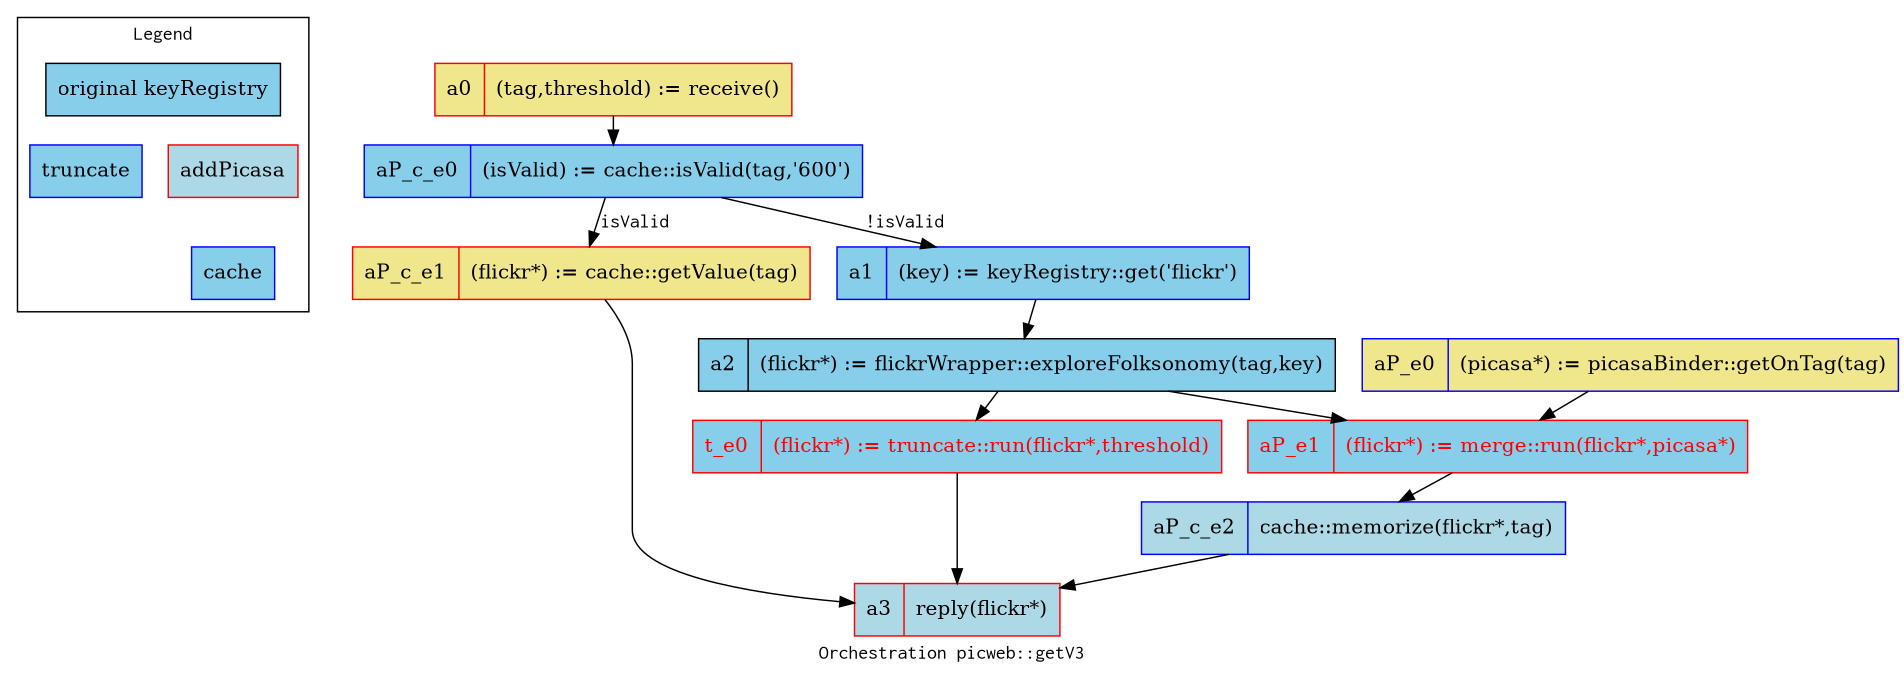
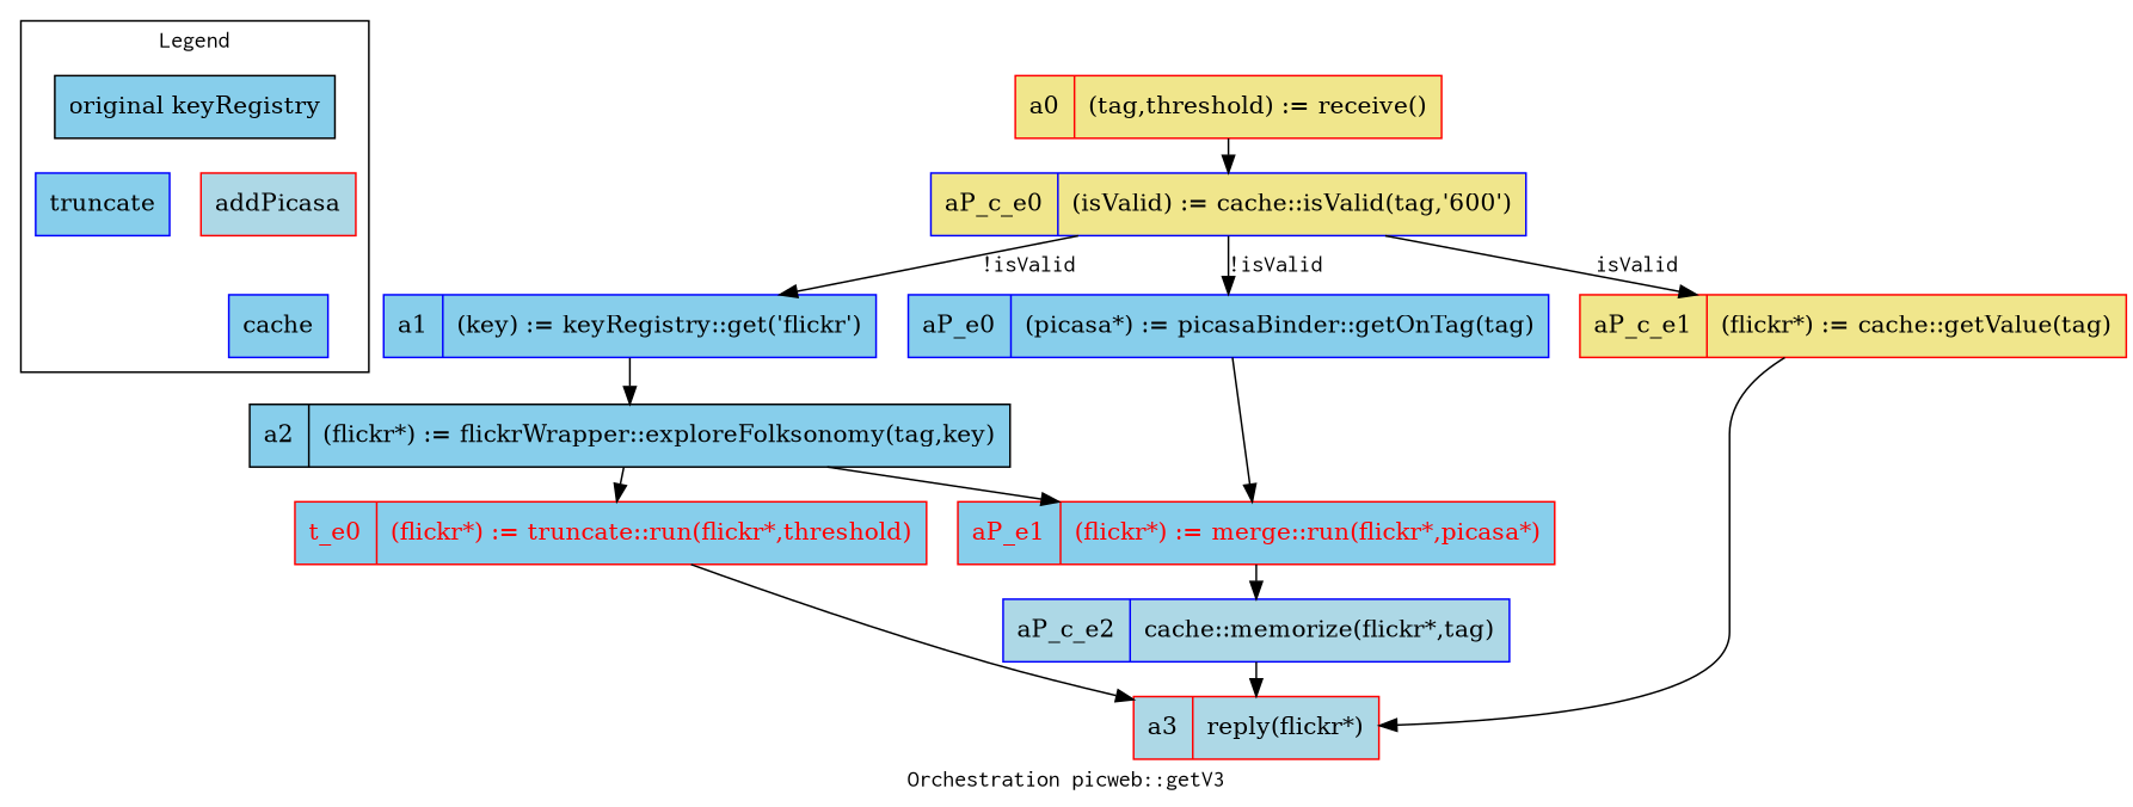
  digraph {
    fontname=Courier
    label="Orchestration picweb::getV3"
    node [color=blue fillcolor=skyblue shape=record style=filled]
    edge [fontname=Courier]
    n1 [color=black label="original keyRegistry"]
    n2 [label=truncate]
    n3 [color=red fillcolor=lightblue label=addPicasa]
    n4 [label=cache]
    n5 [color=red fillcolor=khaki label="a0|(tag,threshold) := receive()"]
-   n6 [label="aP_c_e0|(isValid) := cache::isValid(tag,'600')"]
+   n6 [fillcolor=khaki label="aP_c_e0|(isValid) := cache::isValid(tag,'600')"]
    n7 [label="a1|(key) := keyRegistry::get('flickr')"]
-   n8 [fillcolor=khaki label="aP_e0|(picasa*) := picasaBinder::getOnTag(tag)"]
+   n8 [label="aP_e0|(picasa*) := picasaBinder::getOnTag(tag)"]
    n9 [color=red fillcolor=khaki label="aP_c_e1|(flickr*) := cache::getValue(tag)"]
    n10 [color=black label="a2|(flickr*) := flickrWrapper::exploreFolksonomy(tag,key)"]
    n11 [color=red fontcolor=red label="t_e0|(flickr*) := truncate::run(flickr*,threshold)"]
    n12 [color=red fontcolor=red label="aP_e1|(flickr*) := merge::run(flickr*,picasa*)"]
    n13 [color=red fillcolor=lightblue label="a3|reply(flickr*)"]
    n14 [fillcolor=lightblue label="aP_c_e2|cache::memorize(flickr*,tag)"]
    subgraph cluster_1 {
      label=Legend
      ranksep=0.02
      n1
      n2
      n3
      n4
    }
    n1 -> n2 [arrowsize=0 style=invis]
    n1 -> n3 [arrowsize=0 style=invis]
    n3 -> n4 [arrowsize=0 style=invis]
    n5 -> n6
    n6 -> n7 [label="!isValid"]
+   n6 -> n8 [label="!isValid"]
    n6 -> n9 [label=isValid]
    n7 -> n10
    n8 -> n12
    n9 -> n13
    n10 -> n11
    n10 -> n12
    n11 -> n13
    n12 -> n14
    n14 -> n13
  }
